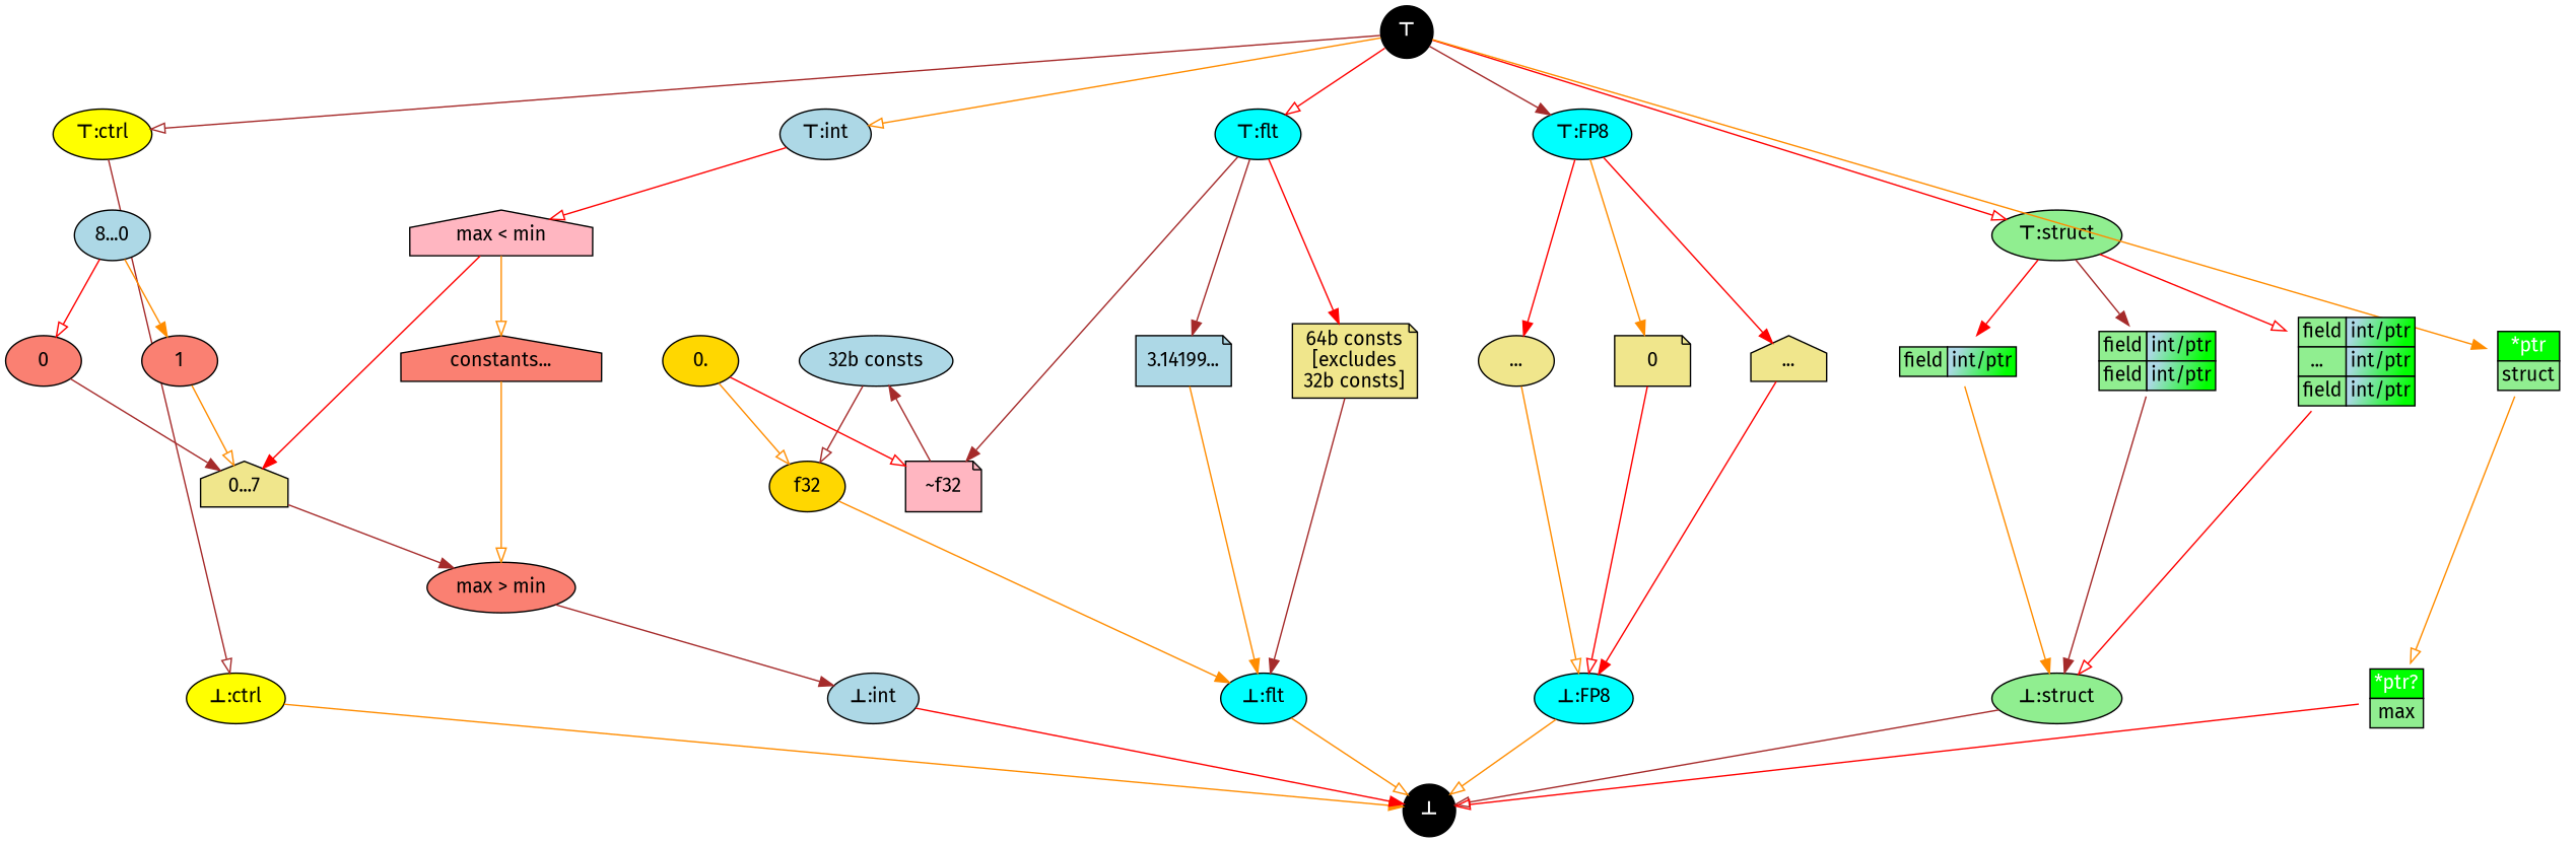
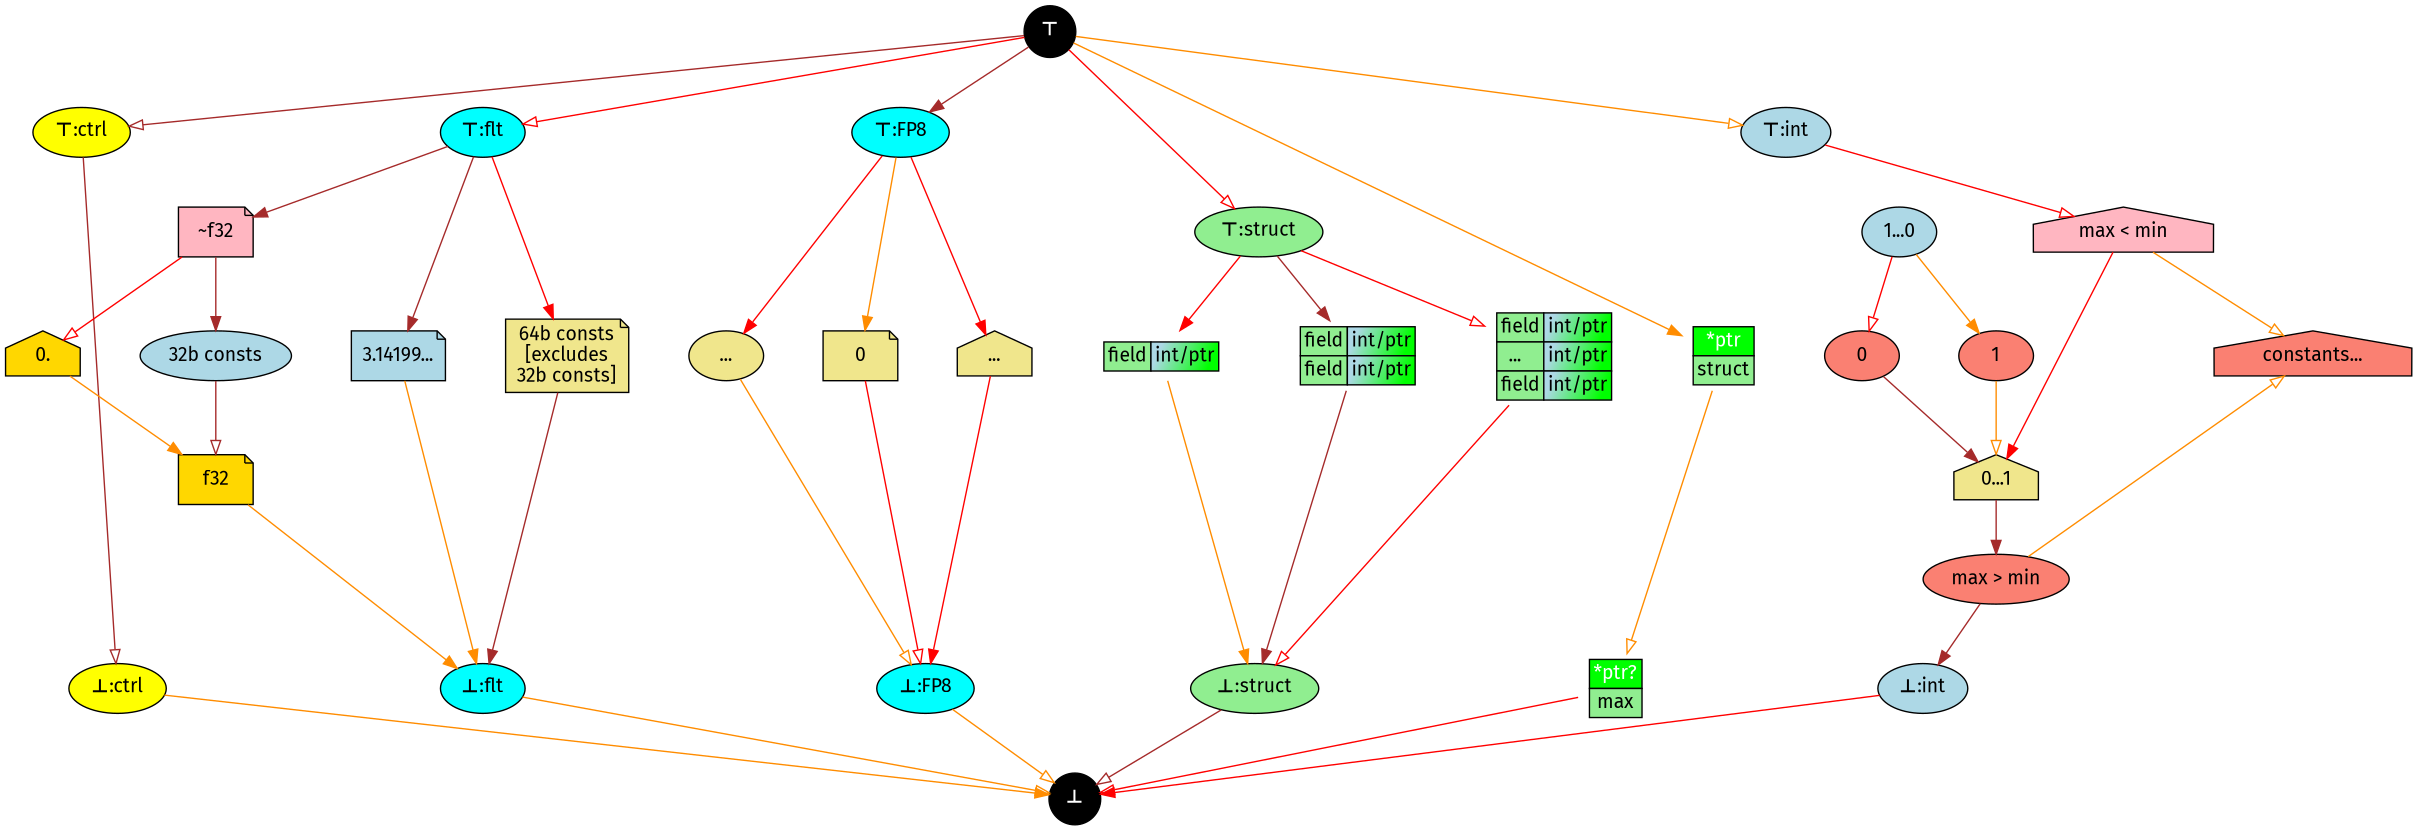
  digraph {
    compound=true
    fontname="Fira Sans"
    nodesep=0.6
    splines=false
    node [fillcolor=lightblue fontname="Fira Sans" shape=oval style=filled]
    edge [arrowhead=normal color=darkorange fontname="Fira Sans"]
    n1 [fillcolor=black fontcolor=white label=<<B>⊤</B >> shape=circle]
    n2 [fillcolor=yellow label=<<B>⊤</B >:ctrl>]
    n3 [label=<<B>⊤</B >:int>]
    n4 [fillcolor=aqua label=<<B>⊤</B >:flt>]
    n5 [fillcolor=aqua label=<<B>⊤</B >:FP8>]
    n6 [fillcolor=salmon label="constants..." shape=house]
    n7 [fillcolor=salmon label=0 shape=ellipse]
    n8 [fillcolor=salmon label=1 shape=ellipse]
    n9 [fillcolor=khaki label="64b consts\n[excludes\n32b consts]" shape=note]
    n10 [label="32b consts" shape=ellipse]
    n11 [label="3.14199..." shape=note]
-   n12 [fillcolor=gold label=0. shape=ellipse]
+   n12 [fillcolor=gold label=0. shape=house]
    n13 [fillcolor=khaki label="..." shape=ellipse]
    n14 [fillcolor=khaki label=0 shape=note]
    n15 [fillcolor=khaki label="..." shape=house]
    n16 [fillcolor=none label=<       <TABLE BORDER="0" CELLBORDER="1" CELLSPACING="0">         <TR><TD BGCOLOR="lightgreen">field</TD><TD BGCOLOR="lightblue:green" gradientangle="315">int/ptr</TD></TR>       </TABLE>     > shape=none]
    n17 [fillcolor=none label=<       <TABLE BORDER="0" CELLBORDER="1" CELLSPACING="0">         <TR><TD BGCOLOR="lightgreen">field</TD><TD BGCOLOR="lightblue:green" gradientangle="315">int/ptr</TD></TR>         <TR><TD BGCOLOR="lightgreen">field</TD><TD BGCOLOR="lightblue:green" gradientangle="315">int/ptr</TD></TR>       </TABLE>     > shape=none]
    n18 [fillcolor=none label=<       <TABLE BORDER="0" CELLBORDER="1" CELLSPACING="0">         <TR><TD BGCOLOR="lightgreen">field</TD><TD BGCOLOR="lightblue:green" gradientangle="315">int/ptr</TD></TR>         <TR><TD BGCOLOR="lightgreen">...  </TD><TD BGCOLOR="lightblue:green" gradientangle="315">int/ptr</TD></TR>         <TR><TD BGCOLOR="lightgreen">field</TD><TD BGCOLOR="lightblue:green" gradientangle="315">int/ptr</TD></TR>       </TABLE>     > shape=none]
    n19 [fillcolor=yellow label=<<B>⊥</B>:ctrl>]
    n20 [label=<<B>⊥</B>:int>]
    n21 [fillcolor=aqua label=<<B>⊥</B>:flt>]
    n22 [fillcolor=aqua label=<<B>⊥</B>:FP8>]
    n23 [fillcolor=lightgreen label=<<B>⊥</B>:struct>]
    n24 [fillcolor=none label=<       <TABLE BORDER="0" CELLBORDER="1" CELLSPACING="0">         <TR><TD BGCOLOR="green"><FONT color="white">*ptr?</FONT></TD></TR>         <TR><TD BGCOLOR="lightgreen">max</TD></TR>       </TABLE>     > shape=none]
    n25 [fillcolor=black fontcolor=white label=<<B>⊥</B>> shape=circle]
    n26 [fillcolor=lightgreen label=<<B>⊤</B >:struct>]
    n27 [fillcolor=none label=<       <TABLE BORDER="0" CELLBORDER="1" CELLSPACING="0">         <TR><TD BGCOLOR="green"><FONT color="white">*ptr</FONT></TD></TR>         <TR><TD BGCOLOR="lightgreen">struct</TD></TR>       </TABLE>     > shape=none]
    n28 [fillcolor=lightpink label="max < min" shape=house]
    n29 [fillcolor=lightpink label="~f32" shape=note]
    n30 [fillcolor=salmon label="max > min" shape=ellipse]
-   n31 [fillcolor=khaki label="0...7" shape=house]
-   n32 [fillcolor=gold label=f32 shape=ellipse]
-   n33 [label="8...0" shape=ellipse]
+   n31 [fillcolor=khaki label="0...1" shape=house]
+   n32 [fillcolor=gold label=f32 shape=note]
+   n33 [label="1...0" shape=ellipse]
    subgraph sub_1 {
      rank=same
      n1
    }
    subgraph sub_2 {
      rank=same
      n2
      n3
      n4
      n5
    }
    subgraph sub_3 {
      rank=same
      n6
      n7
      n8
      n9
      n10
      n11
      n12
      n13
      n14
      n15
      n16
      n17
      n18
    }
    subgraph sub_4 {
      rank=same
      n19
      n20
      n21
      n22
      n23
      n24
    }
    subgraph sub_5 {
      rank=same
      n25
    }
    n1 -> n2 [arrowhead=onormal color=brown]
    n1 -> n3 [arrowhead=onormal]
    n1 -> n4 [arrowhead=onormal color=red]
    n1 -> n5 [color=brown]
    n1 -> n26 [arrowhead=onormal color=red]
    n1 -> n27
    n2 -> n19 [arrowhead=onormal color=brown]
    n3 -> n28 [arrowhead=onormal color=red]
    n4 -> n9 [color=red]
    n4 -> n11 [color=brown]
    n4 -> n29 [color=brown]
    n5 -> n13 [color=red]
    n5 -> n14
    n5 -> n15 [color=red]
-   n6 -> n30 [arrowhead=onormal]
+   n30 -> n6 [arrowhead=onormal]
    n7 -> n8 [style=invis arrowhead="" color=""]
    n7 -> n31 [color=brown]
    n8 -> n6 [style=invis arrowhead="" color=""]
    n8 -> n31 [arrowhead=onormal]
    n9 -> n21 [color=brown]
    n10 -> n11 [style=invis arrowhead="" color=""]
    n10 -> n32 [arrowhead=onormal color=brown]
    n11 -> n9 [style=invis arrowhead="" color=""]
    n11 -> n21
    n12 -> n10 [style=invis arrowhead="" color=""]
-   n12 -> n32 [arrowhead=onormal]
+   n12 -> n32
    n13 -> n14 [style=invis arrowhead="" color=""]
    n13 -> n22 [arrowhead=onormal]
    n14 -> n15 [style=invis arrowhead="" color=""]
    n14 -> n22 [arrowhead=onormal color=red]
    n15 -> n22 [color=red]
    n16 -> n17 [style=invis arrowhead="" color=""]
    n16 -> n23
    n17 -> n18 [style=invis arrowhead="" color=""]
    n17 -> n23 [color=brown]
    n18 -> n23 [arrowhead=onormal color=red]
    n19 -> n25
    n20 -> n25 [color=red]
    n21 -> n25 [arrowhead=onormal]
    n22 -> n25 [arrowhead=onormal]
    n23 -> n25 [arrowhead=onormal color=brown]
    n24 -> n25 [arrowhead=onormal color=red]
    n26 -> n16 [color=red]
    n26 -> n17 [color=brown]
    n26 -> n18 [arrowhead=onormal color=red]
    n27 -> n24 [arrowhead=onormal]
    n28 -> n6 [arrowhead=onormal]
    n28 -> n31 [color=red]
    n29 -> n10 [color=brown]
-   n12 -> n29 [arrowhead=onormal color=red]
+   n29 -> n12 [arrowhead=onormal color=red]
    n30 -> n20 [color=brown]
    n31 -> n30 [color=brown]
    n32 -> n21
    n33 -> n7 [arrowhead=onormal color=red]
    n33 -> n8
  }
